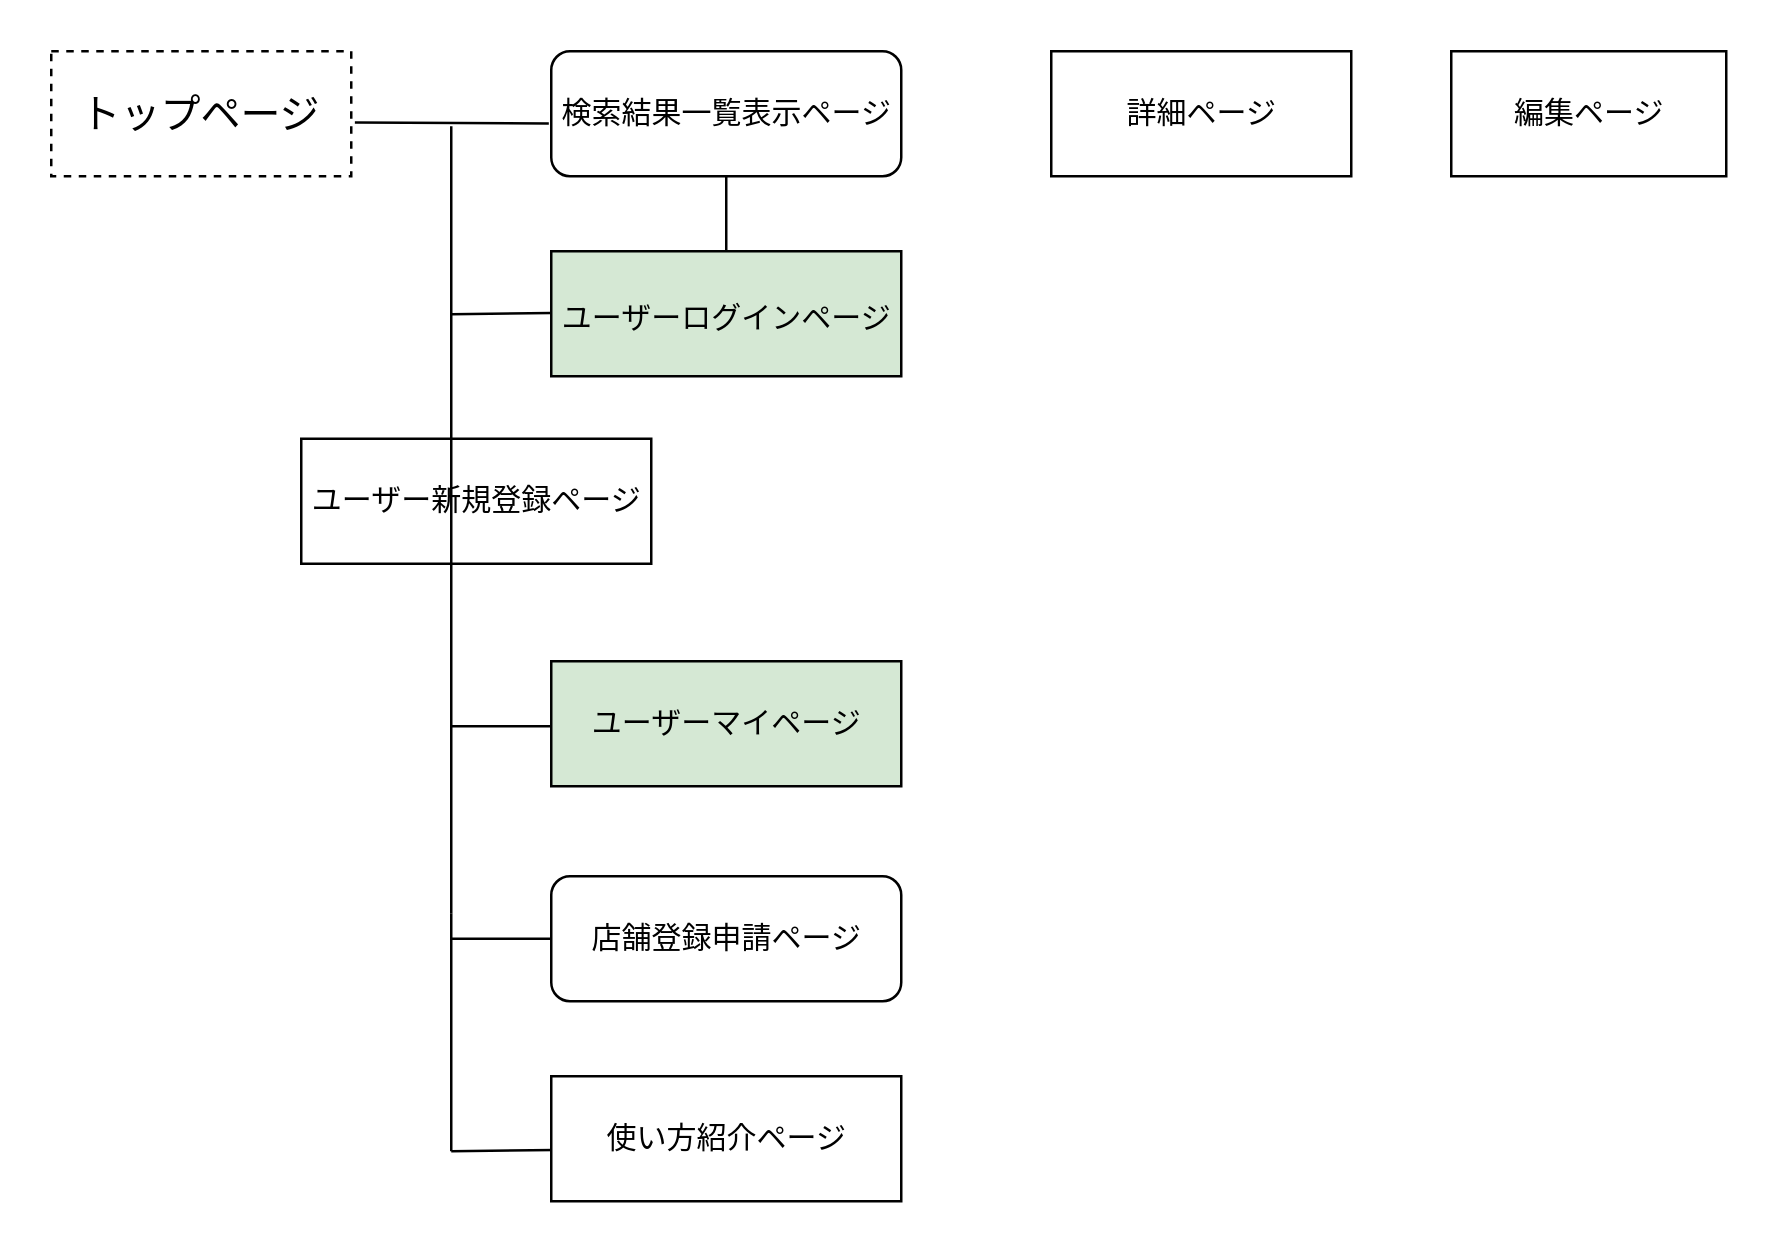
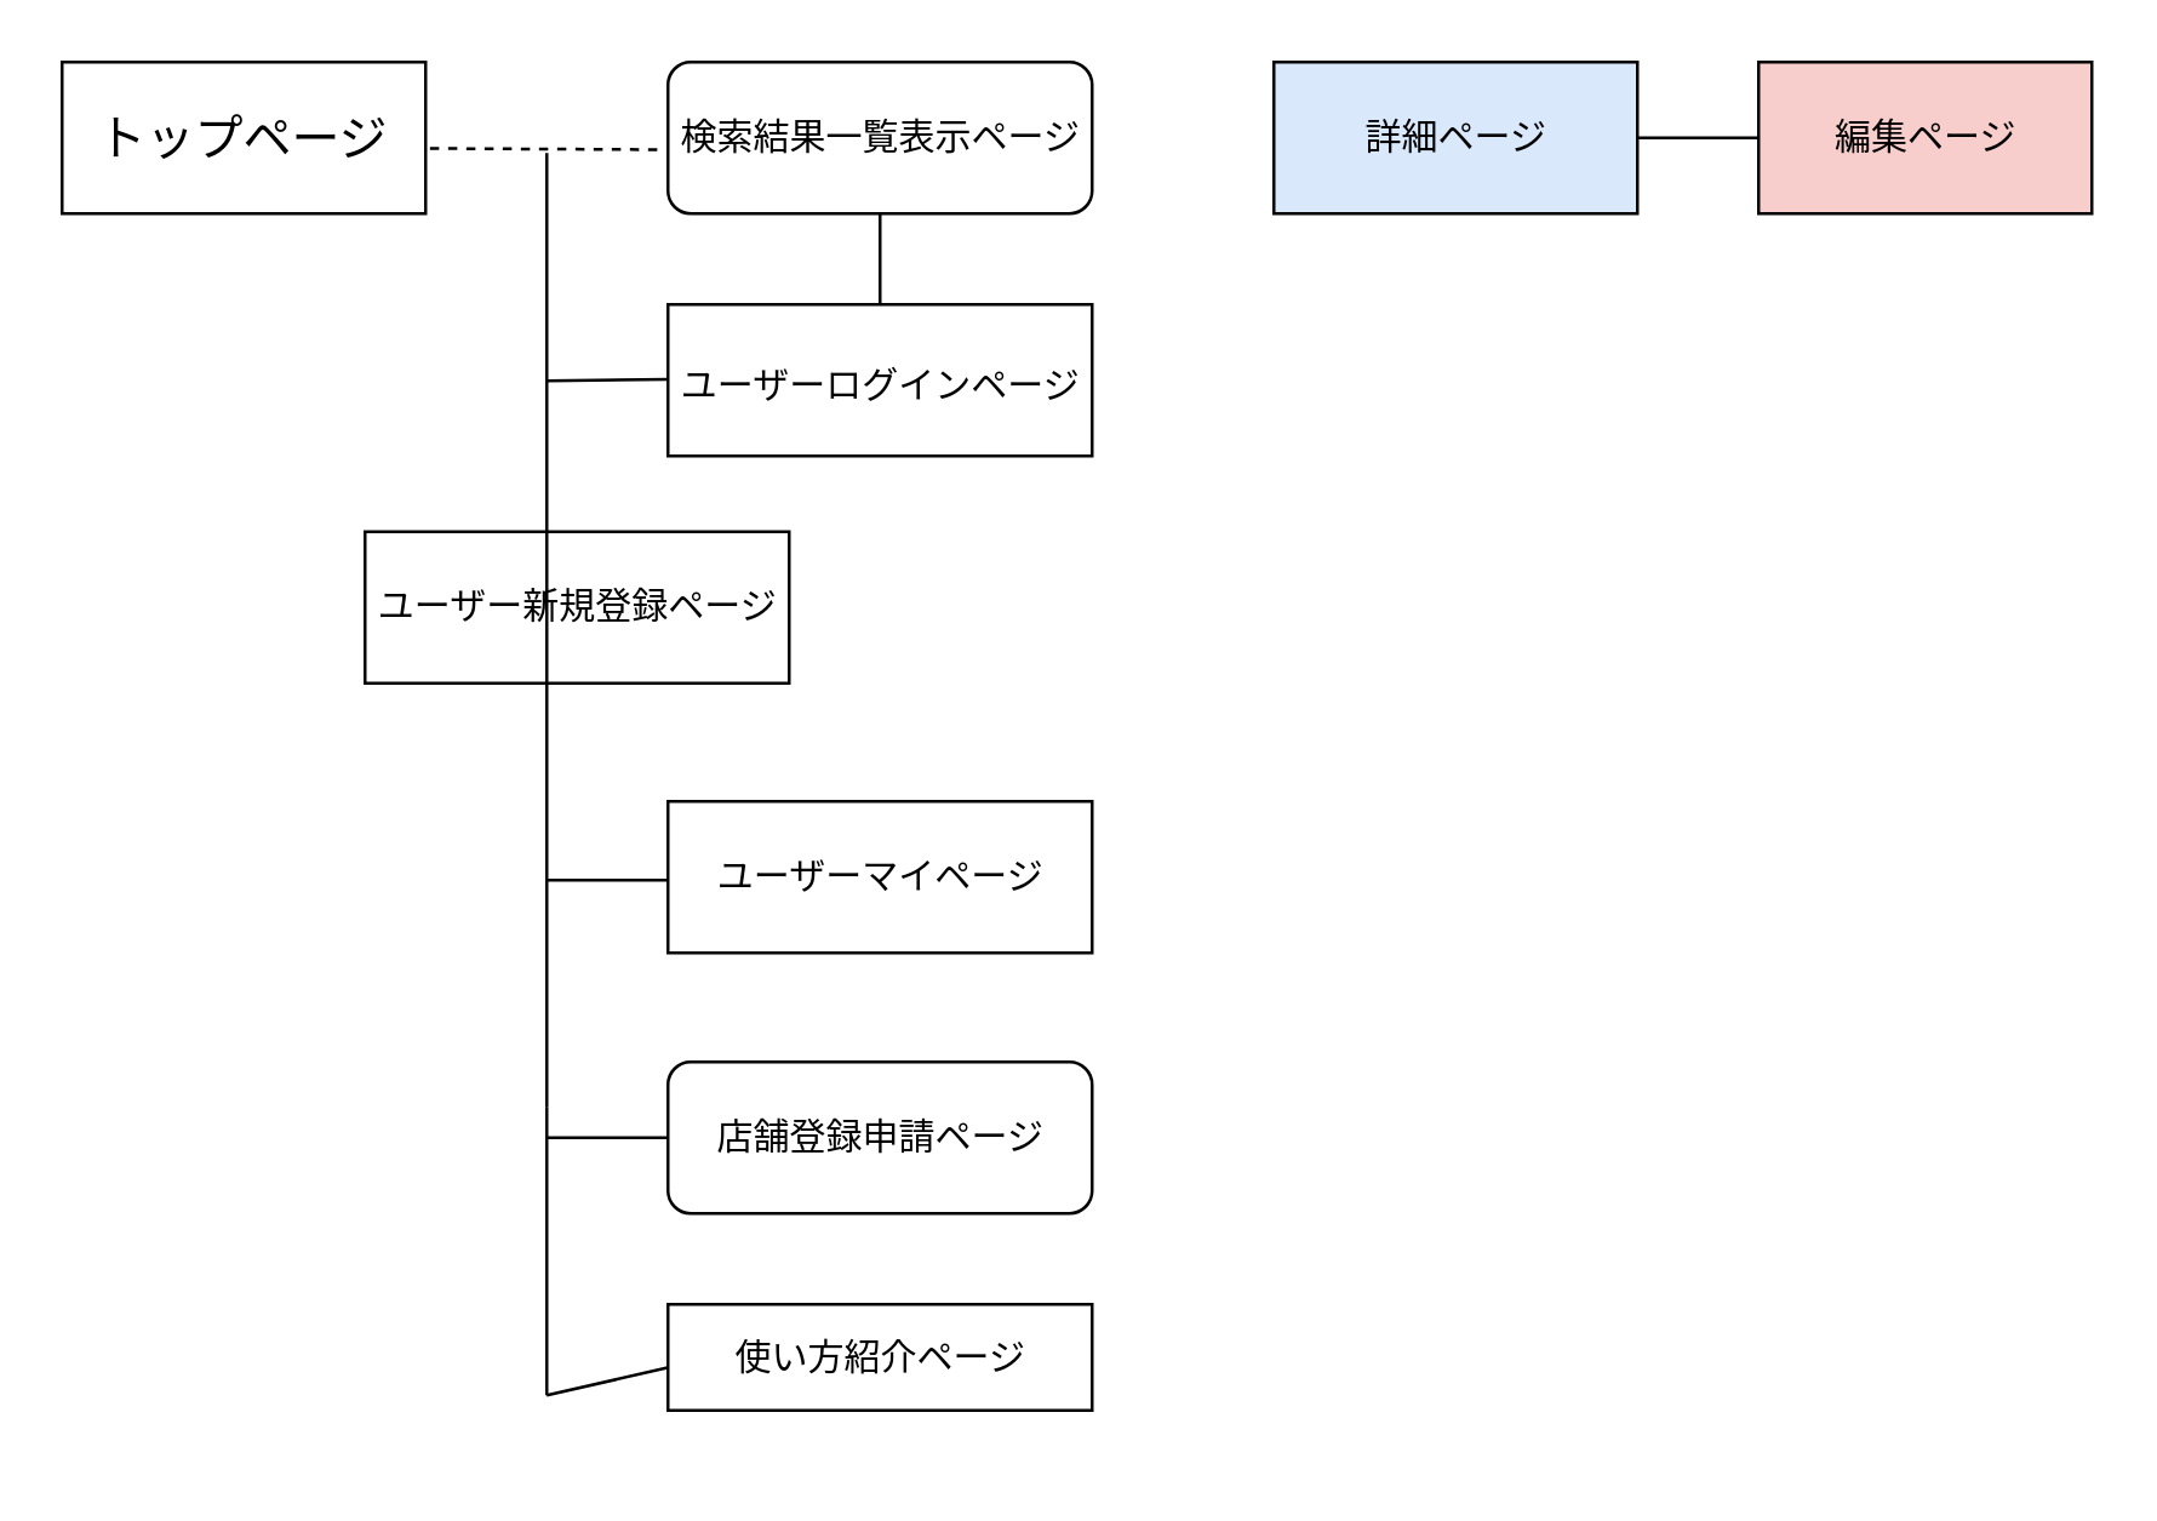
  <mxCell id="0" />
  <mxCell id="1" parent="0" />
- <mxCell id="2" value="" style="edgeStyle=none;html=1;fontSize=12;endArrow=none;endFill=0;entryX=-0.007;entryY=0.578;entryDx=0;entryDy=0;exitX=1.012;exitY=0.57;exitDx=0;exitDy=0;entryPerimeter=0;exitPerimeter=0;" edge="1" parent="1" source="3" target="13"><mxGeometry relative="1" as="geometry" /></mxCell>
- <mxCell id="3" value="&lt;font size=&quot;3&quot;&gt;トップページ&lt;/font&gt;" style="whiteSpace=wrap;html=1;dashed=1;" vertex="1" parent="1"><mxGeometry x="20" y="20" width="120" height="50" as="geometry" /></mxCell>
- <mxCell id="4" value="&lt;font style=&quot;font-size: 12px;&quot;&gt;ユーザーログインページ&lt;/font&gt;" style="html=1;whitespace=wrap;fontSize=18;fillColor=#d5e8d4;" vertex="1" parent="1"><mxGeometry x="220" y="100" width="140" height="50" as="geometry" /></mxCell>
+ <mxCell id="2" value="" style="edgeStyle=none;html=1;fontSize=12;endArrow=none;endFill=0;entryX=-0.007;entryY=0.578;entryDx=0;entryDy=0;exitX=1.012;exitY=0.57;exitDx=0;exitDy=0;entryPerimeter=0;exitPerimeter=0;dashed=1;" edge="1" parent="1" source="3" target="13"><mxGeometry relative="1" as="geometry" /></mxCell>
+ <mxCell id="3" value="&lt;font size=&quot;3&quot;&gt;トップページ&lt;/font&gt;" style="whiteSpace=wrap;html=1;dashed=0;" vertex="1" parent="1"><mxGeometry x="20" y="20" width="120" height="50" as="geometry" /></mxCell>
+ <mxCell id="4" value="&lt;font style=&quot;font-size: 12px;&quot;&gt;ユーザーログインページ&lt;/font&gt;" style="html=1;whitespace=wrap;fontSize=18;" vertex="1" parent="1"><mxGeometry x="220" y="100" width="140" height="50" as="geometry" /></mxCell>
  <mxCell id="5" value="" style="edgeStyle=none;html=1;fontSize=12;endArrow=none;endFill=0;" edge="1" parent="1" source="6"><mxGeometry relative="1" as="geometry"><mxPoint x="180" y="205" as="targetPoint" /></mxGeometry></mxCell>
  <mxCell id="6" value="ユーザー新規登録ページ" style="html=1;dashed=0;whitespace=wrap;fontSize=12;" vertex="1" parent="1"><mxGeometry x="120" y="175" width="140" height="50" as="geometry" /></mxCell>
- <mxCell id="7" value="ユーザーマイページ" style="html=1;dashed=0;whitespace=wrap;fontSize=12;fillColor=#d5e8d4;" vertex="1" parent="1"><mxGeometry x="220" y="264" width="140" height="50" as="geometry" /></mxCell>
+ <mxCell id="7" value="ユーザーマイページ" style="html=1;dashed=0;whitespace=wrap;fontSize=12;" vertex="1" parent="1"><mxGeometry x="220" y="264" width="140" height="50" as="geometry" /></mxCell>
  <mxCell id="8" value="" style="edgeStyle=none;html=1;fontSize=12;endArrow=none;endFill=0;exitX=0;exitY=0.5;exitDx=0;exitDy=0;" edge="1" parent="1" source="9"><mxGeometry relative="1" as="geometry"><mxPoint x="180" y="375" as="targetPoint" /></mxGeometry></mxCell>
  <mxCell id="9" value="店舗登録申請ページ" style="html=1;dashed=0;whitespace=wrap;fontSize=12;rounded=1;" vertex="1" parent="1"><mxGeometry x="220" y="350" width="140" height="50" as="geometry" /></mxCell>
  <mxCell id="10" value="" style="edgeStyle=none;html=1;fontSize=12;endArrow=none;endFill=0;exitX=0.008;exitY=0.589;exitDx=0;exitDy=0;exitPerimeter=0;" edge="1" parent="1" source="11"><mxGeometry relative="1" as="geometry"><mxPoint x="180" y="460" as="targetPoint" /></mxGeometry></mxCell>
- <mxCell id="11" value="使い方紹介ページ" style="html=1;dashed=0;whitespace=wrap;fontSize=12;" vertex="1" parent="1"><mxGeometry x="220" y="430" width="140" height="50" as="geometry" /></mxCell>
+ <mxCell id="11" value="使い方紹介ページ" style="html=1;dashed=0;whitespace=wrap;fontSize=12;" vertex="1" parent="1"><mxGeometry x="220" y="430" width="140" height="35" as="geometry" /></mxCell>
  <mxCell id="12" value="" style="edgeStyle=none;html=1;fontSize=12;endArrow=none;endFill=0;" edge="1" parent="1" source="13" target="4"><mxGeometry relative="1" as="geometry" /></mxCell>
  <mxCell id="13" value="検索結果一覧表示ページ" style="html=1;dashed=0;whitespace=wrap;fontSize=12;rounded=1;" vertex="1" parent="1"><mxGeometry x="220" y="20" width="140" height="50" as="geometry" /></mxCell>
  <mxCell id="14" value="" style="edgeStyle=none;html=1;fontSize=12;endArrow=none;endFill=0;startArrow=none;" edge="1" parent="1"><mxGeometry relative="1" as="geometry"><mxPoint x="180" y="365" as="sourcePoint" /><mxPoint x="180" y="50" as="targetPoint" /></mxGeometry></mxCell>
  <mxCell id="15" value="" style="edgeStyle=none;html=1;fontSize=12;endArrow=none;endFill=0;entryX=0;entryY=0.6;entryDx=0;entryDy=0;entryPerimeter=0;" edge="1" parent="1"><mxGeometry relative="1" as="geometry"><mxPoint x="180" y="125.21" as="sourcePoint" /><mxPoint x="220" y="124.71" as="targetPoint" /></mxGeometry></mxCell>
  <mxCell id="16" value="" style="edgeStyle=none;html=1;fontSize=12;endArrow=none;endFill=0;" edge="1" parent="1"><mxGeometry relative="1" as="geometry"><mxPoint x="180" y="290" as="sourcePoint" /><mxPoint x="220" y="290" as="targetPoint" /></mxGeometry></mxCell>
  <mxCell id="17" value="" style="edgeStyle=none;html=1;fontSize=12;endArrow=none;endFill=0;" edge="1" parent="1"><mxGeometry relative="1" as="geometry"><mxPoint x="180" y="460" as="sourcePoint" /><mxPoint x="180" y="365" as="targetPoint" /></mxGeometry></mxCell>
- <mxCell id="19" value="詳細ページ" style="html=1;dashed=0;whitespace=wrap;fontSize=12;" vertex="1" parent="1"><mxGeometry x="420" y="20" width="120" height="50" as="geometry" /></mxCell>
- <mxCell id="20" value="編集ページ" style="html=1;dashed=0;whitespace=wrap;fontSize=12;" vertex="1" parent="1"><mxGeometry x="580" y="20" width="110" height="50" as="geometry" /></mxCell>
+ <mxCell id="18" value="" style="edgeStyle=none;html=1;fontSize=12;endArrow=none;endFill=0;" edge="1" parent="1" source="19" target="20"><mxGeometry relative="1" as="geometry" /></mxCell>
+ <mxCell id="19" value="詳細ページ" style="html=1;dashed=0;whitespace=wrap;fontSize=12;fillColor=#dae8fc;" vertex="1" parent="1"><mxGeometry x="420" y="20" width="120" height="50" as="geometry" /></mxCell>
+ <mxCell id="20" value="編集ページ" style="html=1;dashed=0;whitespace=wrap;fontSize=12;fillColor=#f8cecc;" vertex="1" parent="1"><mxGeometry x="580" y="20" width="110" height="50" as="geometry" /></mxCell>
